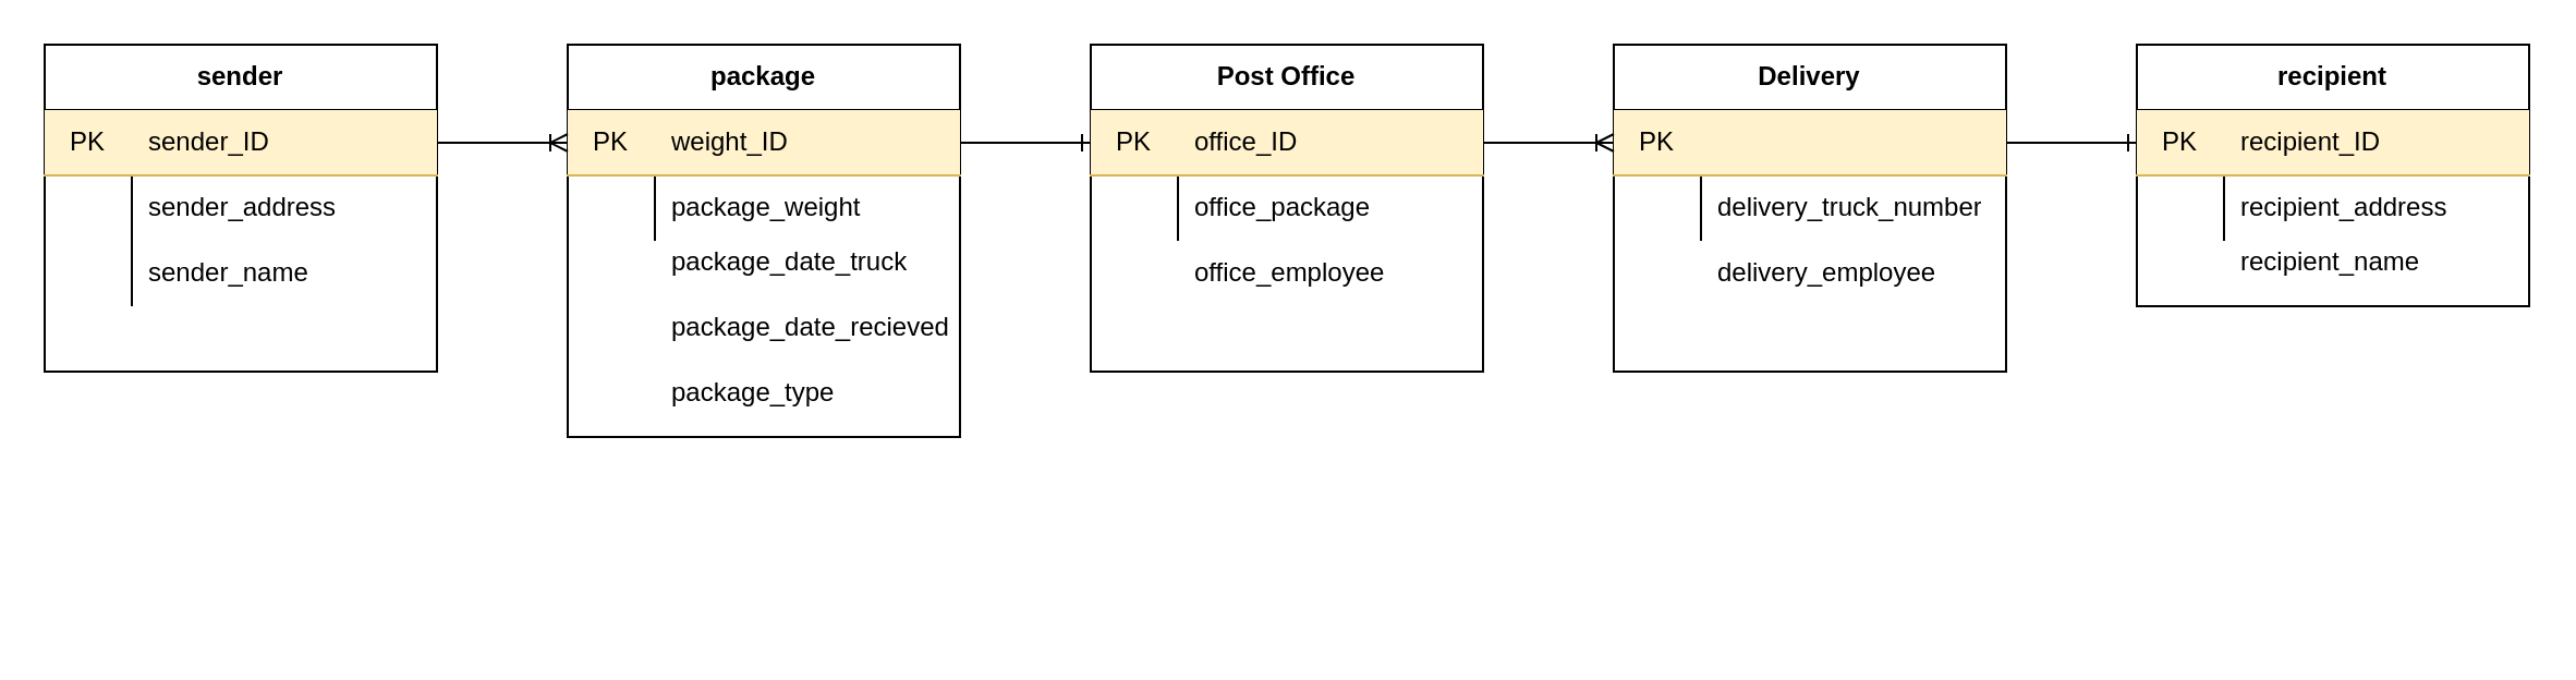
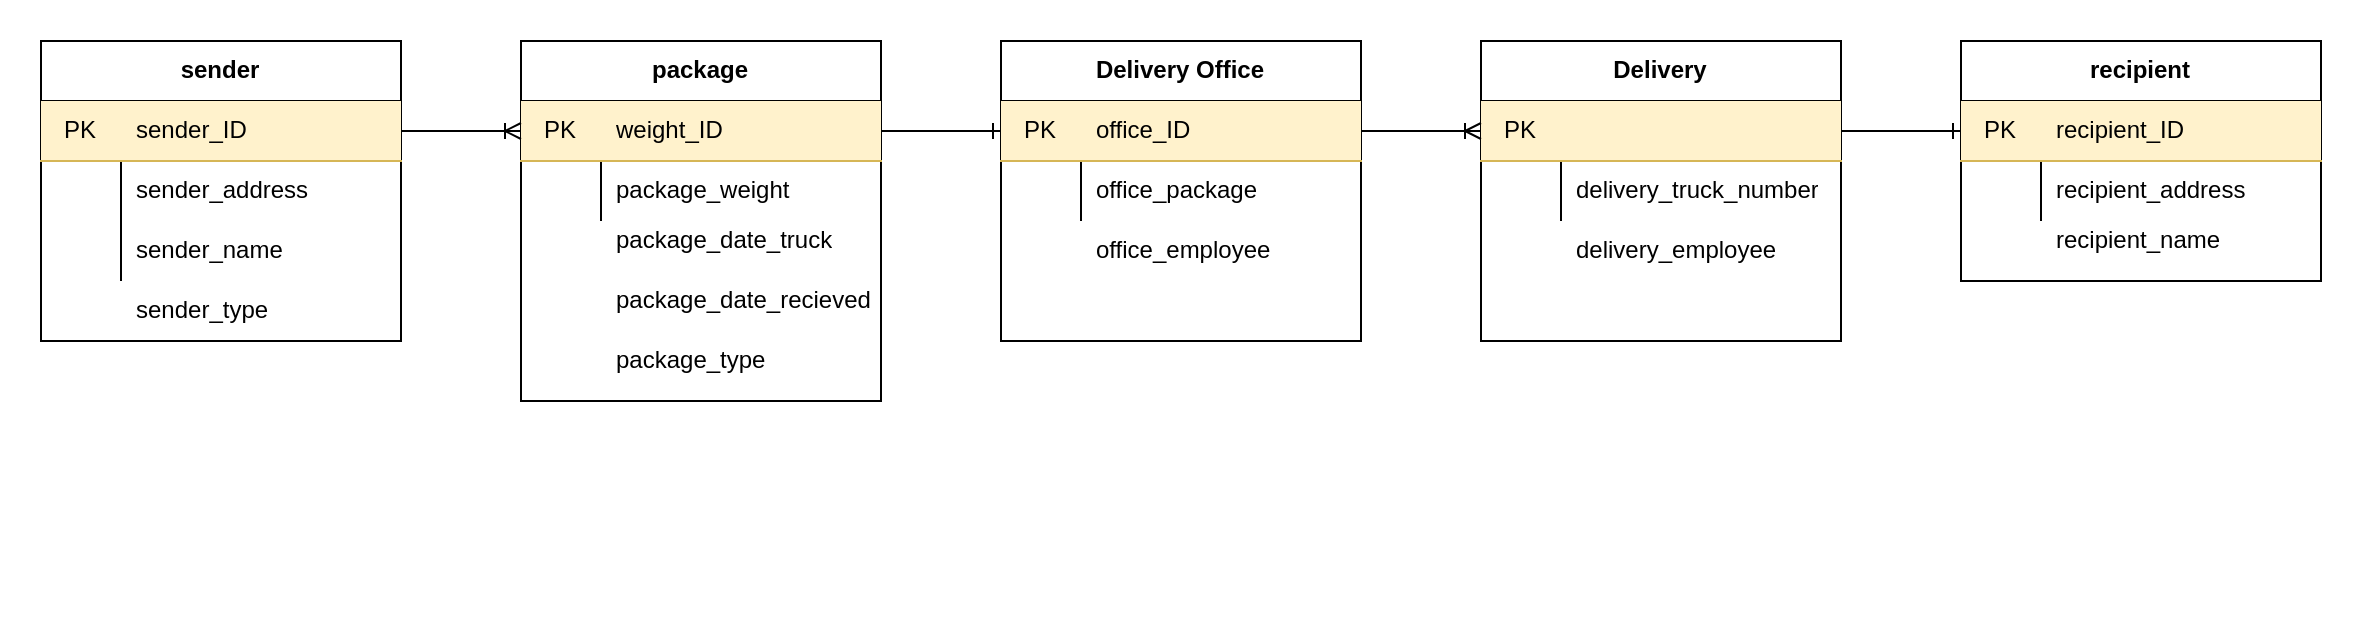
  <mxCell id="0" />
  <mxCell id="1" parent="0" />
  <mxCell id="2" value="sender" style="shape=table;html=1;whiteSpace=wrap;startSize=30;container=1;collapsible=0;childLayout=tableLayout;fixedRows=1;rowLines=0;fontStyle=1;align=center;" parent="1" vertex="1"><mxGeometry x="20" y="20" width="180" height="150" as="geometry" /></mxCell>
  <mxCell id="3" value="" style="shape=partialRectangle;html=1;whiteSpace=wrap;collapsible=0;dropTarget=0;pointerEvents=0;fillColor=#fff2cc;top=0;left=0;bottom=1;right=0;points=[[0,0.5],[1,0.5]];portConstraint=eastwest;strokeColor=#d6b656;" parent="2" vertex="1"><mxGeometry y="30" width="180" height="30" as="geometry" /></mxCell>
  <mxCell id="4" value="PK" style="shape=partialRectangle;html=1;whiteSpace=wrap;connectable=0;fillColor=none;top=0;left=0;bottom=0;right=0;overflow=hidden;" parent="3" vertex="1"><mxGeometry width="40" height="30" as="geometry" /></mxCell>
  <mxCell id="5" value="sender_ID" style="shape=partialRectangle;html=1;whiteSpace=wrap;connectable=0;fillColor=none;top=0;left=0;bottom=0;right=0;align=left;spacingLeft=6;overflow=hidden;" parent="3" vertex="1"><mxGeometry x="40" width="140" height="30" as="geometry" /></mxCell>
  <mxCell id="6" value="" style="shape=partialRectangle;html=1;whiteSpace=wrap;collapsible=0;dropTarget=0;pointerEvents=0;fillColor=none;top=0;left=0;bottom=0;right=0;points=[[0,0.5],[1,0.5]];portConstraint=eastwest;" parent="2" vertex="1"><mxGeometry y="60" width="180" height="30" as="geometry" /></mxCell>
  <mxCell id="7" value="" style="shape=partialRectangle;html=1;whiteSpace=wrap;connectable=0;fillColor=none;top=0;left=0;bottom=0;right=0;overflow=hidden;" parent="6" vertex="1"><mxGeometry width="40" height="30" as="geometry" /></mxCell>
  <mxCell id="8" value="sender_address" style="shape=partialRectangle;html=1;whiteSpace=wrap;connectable=0;fillColor=none;top=0;left=0;bottom=0;right=0;align=left;spacingLeft=6;overflow=hidden;" parent="6" vertex="1"><mxGeometry x="40" width="140" height="30" as="geometry" /></mxCell>
  <mxCell id="9" value="" style="shape=partialRectangle;html=1;whiteSpace=wrap;collapsible=0;dropTarget=0;pointerEvents=0;fillColor=none;top=0;left=0;bottom=0;right=0;points=[[0,0.5],[1,0.5]];portConstraint=eastwest;" parent="2" vertex="1"><mxGeometry y="90" width="180" height="30" as="geometry" /></mxCell>
  <mxCell id="10" value="" style="shape=partialRectangle;html=1;whiteSpace=wrap;connectable=0;fillColor=none;top=0;left=0;bottom=0;right=0;overflow=hidden;" parent="9" vertex="1"><mxGeometry width="40" height="30" as="geometry" /></mxCell>
  <mxCell id="11" value="&lt;span style=&quot;color: rgba(0 , 0 , 0 , 0) ; font-family: monospace ; font-size: 0px&quot;&gt;%3CmxGraphModel%3E%3Croot%3E%3CmxCell%20id%3D%220%22%2F%3E%3CmxCell%20id%3D%221%22%20parent%3D%220%22%2F%3E%3CmxCell%20id%3D%222%22%20value%3D%22%22%20style%3D%22shape%3DpartialRectangle%3Bhtml%3D1%3BwhiteSpace%3Dwrap%3Bcollapsible%3D0%3BdropTarget%3D0%3BpointerEvents%3D0%3BfillColor%3Dnone%3Btop%3D0%3Bleft%3D0%3Bbottom%3D0%3Bright%3D0%3Bpoints%3D%5B%5B0%2C0.5%5D%2C%5B1%2C0.5%5D%5D%3BportConstraint%3Deastwest%3B%22%20vertex%3D%221%22%20parent%3D%221%22%3E%3CmxGeometry%20x%3D%22540%22%20y%3D%22450%22%20width%3D%22180%22%20height%3D%2230%22%20as%3D%22geometry%22%2F%3E%3C%2FmxCell%3E%3CmxCell%20id%3D%223%22%20value%3D%22%22%20style%3D%22shape%3DpartialRectangle%3Bhtml%3D1%3BwhiteSpace%3Dwrap%3Bconnectable%3D0%3BfillColor%3Dnone%3Btop%3D0%3Bleft%3D0%3Bbottom%3D0%3Bright%3D0%3Boverflow%3Dhidden%3B%22%20vertex%3D%221%22%20parent%3D%222%22%3E%3CmxGeometry%20width%3D%2240%22%20height%3D%2230%22%20as%3D%22geometry%22%2F%3E%3C%2FmxCell%3E%3CmxCell%20id%3D%224%22%20value%3D%22address_street%22%20style%3D%22shape%3DpartialRectangle%3Bhtml%3D1%3BwhiteSpace%3Dwrap%3Bconnectable%3D0%3BfillColor%3Dnone%3Btop%3D0%3Bleft%3D0%3Bbottom%3D0%3Bright%3D0%3Balign%3Dleft%3BspacingLeft%3D6%3Boverflow%3Dhidden%3B%22%20vertex%3D%221%22%20parent%3D%222%22%3E%3CmxGeometry%20x%3D%2240%22%20width%3D%22140%22%20height%3D%2230%22%20as%3D%22geometry%22%2F%3E%3C%2FmxCell%3E%3C%2Froot%3E%3C%2FmxGraphModel%3E&lt;/span&gt;" style="shape=partialRectangle;html=1;whiteSpace=wrap;connectable=0;fillColor=none;top=0;left=0;bottom=0;right=0;align=left;spacingLeft=6;overflow=hidden;" parent="9" vertex="1"><mxGeometry x="40" width="140" height="30" as="geometry" /></mxCell>
  <mxCell id="12" value="sender_name" style="shape=partialRectangle;html=1;whiteSpace=wrap;connectable=0;fillColor=none;top=0;left=0;bottom=0;right=0;align=left;spacingLeft=6;overflow=hidden;" parent="1" vertex="1"><mxGeometry x="60" y="110" width="140" height="30" as="geometry" /></mxCell>
+ <mxCell id="13" value="sender_type" style="shape=partialRectangle;html=1;whiteSpace=wrap;connectable=0;fillColor=none;top=0;left=0;bottom=0;right=0;align=left;spacingLeft=6;overflow=hidden;" parent="1" vertex="1"><mxGeometry x="60" y="140" width="140" height="30" as="geometry" /></mxCell>
  <mxCell id="14" value="" style="group" parent="1" vertex="1" connectable="0"><mxGeometry x="260" y="20" width="180" height="270" as="geometry" /></mxCell>
  <mxCell id="15" value="package" style="shape=table;html=1;whiteSpace=wrap;startSize=30;container=1;collapsible=0;childLayout=tableLayout;fixedRows=1;rowLines=0;fontStyle=1;align=center;" parent="14" vertex="1"><mxGeometry width="180" height="180" as="geometry" /></mxCell>
  <mxCell id="16" value="" style="shape=partialRectangle;html=1;whiteSpace=wrap;collapsible=0;dropTarget=0;pointerEvents=0;fillColor=#fff2cc;top=0;left=0;bottom=1;right=0;points=[[0,0.5],[1,0.5]];portConstraint=eastwest;strokeColor=#d6b656;" parent="15" vertex="1"><mxGeometry y="30" width="180" height="30" as="geometry" /></mxCell>
  <mxCell id="17" value="PK" style="shape=partialRectangle;html=1;whiteSpace=wrap;connectable=0;fillColor=none;top=0;left=0;bottom=0;right=0;overflow=hidden;" parent="16" vertex="1"><mxGeometry width="40" height="30" as="geometry" /></mxCell>
  <mxCell id="18" value="weight_ID" style="shape=partialRectangle;html=1;whiteSpace=wrap;connectable=0;fillColor=none;top=0;left=0;bottom=0;right=0;align=left;spacingLeft=6;overflow=hidden;" parent="16" vertex="1"><mxGeometry x="40" width="140" height="30" as="geometry" /></mxCell>
  <mxCell id="19" value="" style="shape=partialRectangle;html=1;whiteSpace=wrap;collapsible=0;dropTarget=0;pointerEvents=0;fillColor=none;top=0;left=0;bottom=0;right=0;points=[[0,0.5],[1,0.5]];portConstraint=eastwest;" parent="15" vertex="1"><mxGeometry y="60" width="180" height="30" as="geometry" /></mxCell>
  <mxCell id="20" value="" style="shape=partialRectangle;html=1;whiteSpace=wrap;connectable=0;fillColor=none;top=0;left=0;bottom=0;right=0;overflow=hidden;" parent="19" vertex="1"><mxGeometry width="40" height="30" as="geometry" /></mxCell>
  <mxCell id="21" value="package_weight" style="shape=partialRectangle;html=1;whiteSpace=wrap;connectable=0;fillColor=none;top=0;left=0;bottom=0;right=0;align=left;spacingLeft=6;overflow=hidden;" parent="19" vertex="1"><mxGeometry x="40" width="140" height="30" as="geometry" /></mxCell>
  <mxCell id="22" value="" style="shape=partialRectangle;html=1;whiteSpace=wrap;collapsible=0;dropTarget=0;pointerEvents=0;fillColor=none;top=0;left=0;bottom=0;right=0;points=[[0,0.5],[1,0.5]];portConstraint=eastwest;" parent="14" vertex="1"><mxGeometry y="80.0" width="180" height="40.5" as="geometry" /></mxCell>
  <mxCell id="23" value="" style="shape=partialRectangle;html=1;whiteSpace=wrap;connectable=0;fillColor=none;top=0;left=0;bottom=0;right=0;overflow=hidden;" parent="22" vertex="1"><mxGeometry width="40" height="40.5" as="geometry" /></mxCell>
  <mxCell id="24" value="package_date_truck" style="shape=partialRectangle;html=1;whiteSpace=wrap;connectable=0;fillColor=none;top=0;left=0;bottom=0;right=0;align=left;spacingLeft=6;overflow=hidden;" parent="22" vertex="1"><mxGeometry x="40" width="140" height="40.5" as="geometry" /></mxCell>
  <mxCell id="25" value="" style="shape=partialRectangle;html=1;whiteSpace=wrap;collapsible=0;dropTarget=0;pointerEvents=0;fillColor=none;top=0;left=0;bottom=0;right=0;points=[[0,0.5],[1,0.5]];portConstraint=eastwest;" parent="14" vertex="1"><mxGeometry y="110" width="180" height="40.5" as="geometry" /></mxCell>
  <mxCell id="26" value="" style="shape=partialRectangle;html=1;whiteSpace=wrap;connectable=0;fillColor=none;top=0;left=0;bottom=0;right=0;overflow=hidden;" parent="25" vertex="1"><mxGeometry width="40" height="40.5" as="geometry" /></mxCell>
  <mxCell id="27" value="package_date_recieved" style="shape=partialRectangle;html=1;whiteSpace=wrap;connectable=0;fillColor=none;top=0;left=0;bottom=0;right=0;align=left;spacingLeft=6;overflow=hidden;" parent="25" vertex="1"><mxGeometry x="40" width="140" height="40.5" as="geometry" /></mxCell>
  <mxCell id="28" value="" style="shape=partialRectangle;html=1;whiteSpace=wrap;collapsible=0;dropTarget=0;pointerEvents=0;fillColor=none;top=0;left=0;bottom=0;right=0;points=[[0,0.5],[1,0.5]];portConstraint=eastwest;" parent="14" vertex="1"><mxGeometry y="140.0" width="180" height="40.5" as="geometry" /></mxCell>
  <mxCell id="29" value="" style="shape=partialRectangle;html=1;whiteSpace=wrap;connectable=0;fillColor=none;top=0;left=0;bottom=0;right=0;overflow=hidden;" parent="28" vertex="1"><mxGeometry width="40" height="40.5" as="geometry" /></mxCell>
  <mxCell id="30" value="package_type" style="shape=partialRectangle;html=1;whiteSpace=wrap;connectable=0;fillColor=none;top=0;left=0;bottom=0;right=0;align=left;spacingLeft=6;overflow=hidden;" parent="28" vertex="1"><mxGeometry x="40" width="140" height="40.5" as="geometry" /></mxCell>
  <mxCell id="31" value="" style="shape=partialRectangle;html=1;whiteSpace=wrap;connectable=0;fillColor=none;top=0;left=0;bottom=0;right=0;align=left;spacingLeft=6;overflow=hidden;" parent="1" vertex="1"><mxGeometry x="640" y="110" width="140" height="30" as="geometry" /></mxCell>
  <mxCell id="32" value="" style="shape=partialRectangle;html=1;whiteSpace=wrap;connectable=0;fillColor=none;top=0;left=0;bottom=0;right=0;align=left;spacingLeft=6;overflow=hidden;" parent="1" vertex="1"><mxGeometry x="640" y="70" width="140" height="40" as="geometry" /></mxCell>
  <mxCell id="33" value="" style="group" parent="1" vertex="1" connectable="0"><mxGeometry x="500" y="20" width="180" height="150" as="geometry" /></mxCell>
  <mxCell id="34" value="" style="group" parent="33" vertex="1" connectable="0"><mxGeometry width="180" height="150" as="geometry" /></mxCell>
- <mxCell id="35" value="Post Office" style="shape=table;html=1;whiteSpace=wrap;startSize=30;container=1;collapsible=0;childLayout=tableLayout;fixedRows=1;rowLines=0;fontStyle=1;align=center;" parent="34" vertex="1"><mxGeometry width="180" height="150" as="geometry" /></mxCell>
+ <mxCell id="35" value="Delivery Office" style="shape=table;html=1;whiteSpace=wrap;startSize=30;container=1;collapsible=0;childLayout=tableLayout;fixedRows=1;rowLines=0;fontStyle=1;align=center;" parent="34" vertex="1"><mxGeometry width="180" height="150" as="geometry" /></mxCell>
  <mxCell id="36" value="" style="shape=partialRectangle;html=1;whiteSpace=wrap;collapsible=0;dropTarget=0;pointerEvents=0;fillColor=#fff2cc;top=0;left=0;bottom=1;right=0;points=[[0,0.5],[1,0.5]];portConstraint=eastwest;strokeColor=#d6b656;" parent="35" vertex="1"><mxGeometry y="30" width="180" height="30" as="geometry" /></mxCell>
  <mxCell id="37" value="PK" style="shape=partialRectangle;html=1;whiteSpace=wrap;connectable=0;fillColor=none;top=0;left=0;bottom=0;right=0;overflow=hidden;" parent="36" vertex="1"><mxGeometry width="40" height="30" as="geometry" /></mxCell>
  <mxCell id="38" value="office_ID" style="shape=partialRectangle;html=1;whiteSpace=wrap;connectable=0;fillColor=none;top=0;left=0;bottom=0;right=0;align=left;spacingLeft=6;overflow=hidden;" parent="36" vertex="1"><mxGeometry x="40" width="140" height="30" as="geometry" /></mxCell>
  <mxCell id="39" value="" style="shape=partialRectangle;html=1;whiteSpace=wrap;collapsible=0;dropTarget=0;pointerEvents=0;fillColor=none;top=0;left=0;bottom=0;right=0;points=[[0,0.5],[1,0.5]];portConstraint=eastwest;" parent="35" vertex="1"><mxGeometry y="60" width="180" height="30" as="geometry" /></mxCell>
  <mxCell id="40" value="" style="shape=partialRectangle;html=1;whiteSpace=wrap;connectable=0;fillColor=none;top=0;left=0;bottom=0;right=0;overflow=hidden;" parent="39" vertex="1"><mxGeometry width="40" height="30" as="geometry" /></mxCell>
  <mxCell id="41" value="office_package" style="shape=partialRectangle;html=1;whiteSpace=wrap;connectable=0;fillColor=none;top=0;left=0;bottom=0;right=0;align=left;spacingLeft=6;overflow=hidden;" parent="39" vertex="1"><mxGeometry x="40" width="140" height="30" as="geometry" /></mxCell>
  <mxCell id="42" value="" style="shape=partialRectangle;html=1;whiteSpace=wrap;collapsible=0;dropTarget=0;pointerEvents=0;fillColor=none;top=0;left=0;bottom=0;right=0;points=[[0,0.5],[1,0.5]];portConstraint=eastwest;" parent="34" vertex="1"><mxGeometry y="90" width="180" height="30" as="geometry" /></mxCell>
  <mxCell id="43" value="" style="shape=partialRectangle;html=1;whiteSpace=wrap;connectable=0;fillColor=none;top=0;left=0;bottom=0;right=0;overflow=hidden;" parent="42" vertex="1"><mxGeometry width="40" height="30" as="geometry" /></mxCell>
  <mxCell id="44" value="office_employee" style="shape=partialRectangle;html=1;whiteSpace=wrap;connectable=0;fillColor=none;top=0;left=0;bottom=0;right=0;align=left;spacingLeft=6;overflow=hidden;" parent="42" vertex="1"><mxGeometry x="40" width="140" height="30" as="geometry" /></mxCell>
  <mxCell id="45" value="" style="group" parent="1" vertex="1" connectable="0"><mxGeometry x="740" y="20" width="180" height="150" as="geometry" /></mxCell>
  <mxCell id="46" value="" style="group" parent="45" vertex="1" connectable="0"><mxGeometry width="180" height="150" as="geometry" /></mxCell>
  <mxCell id="47" value="Delivery" style="shape=table;html=1;whiteSpace=wrap;startSize=30;container=1;collapsible=0;childLayout=tableLayout;fixedRows=1;rowLines=0;fontStyle=1;align=center;" parent="46" vertex="1"><mxGeometry width="180" height="150" as="geometry" /></mxCell>
  <mxCell id="48" value="" style="shape=partialRectangle;html=1;whiteSpace=wrap;collapsible=0;dropTarget=0;pointerEvents=0;fillColor=#fff2cc;top=0;left=0;bottom=1;right=0;points=[[0,0.5],[1,0.5]];portConstraint=eastwest;strokeColor=#d6b656;" parent="47" vertex="1"><mxGeometry y="30" width="180" height="30" as="geometry" /></mxCell>
  <mxCell id="49" value="PK" style="shape=partialRectangle;html=1;whiteSpace=wrap;connectable=0;fillColor=none;top=0;left=0;bottom=0;right=0;overflow=hidden;" parent="48" vertex="1"><mxGeometry width="40" height="30" as="geometry" /></mxCell>
  <mxCell id="50" value="" style="shape=partialRectangle;html=1;whiteSpace=wrap;collapsible=0;dropTarget=0;pointerEvents=0;fillColor=none;top=0;left=0;bottom=0;right=0;points=[[0,0.5],[1,0.5]];portConstraint=eastwest;" parent="47" vertex="1"><mxGeometry y="60" width="180" height="30" as="geometry" /></mxCell>
  <mxCell id="51" value="" style="shape=partialRectangle;html=1;whiteSpace=wrap;connectable=0;fillColor=none;top=0;left=0;bottom=0;right=0;overflow=hidden;" parent="50" vertex="1"><mxGeometry width="40" height="30" as="geometry" /></mxCell>
  <mxCell id="52" value="delivery_truck_number" style="shape=partialRectangle;html=1;whiteSpace=wrap;connectable=0;fillColor=none;top=0;left=0;bottom=0;right=0;align=left;spacingLeft=6;overflow=hidden;" parent="50" vertex="1"><mxGeometry x="40" width="140" height="30" as="geometry" /></mxCell>
  <mxCell id="53" value="" style="shape=partialRectangle;html=1;whiteSpace=wrap;collapsible=0;dropTarget=0;pointerEvents=0;fillColor=none;top=0;left=0;bottom=0;right=0;points=[[0,0.5],[1,0.5]];portConstraint=eastwest;" parent="46" vertex="1"><mxGeometry y="90" width="180" height="30" as="geometry" /></mxCell>
  <mxCell id="54" value="" style="shape=partialRectangle;html=1;whiteSpace=wrap;connectable=0;fillColor=none;top=0;left=0;bottom=0;right=0;overflow=hidden;" parent="53" vertex="1"><mxGeometry width="40" height="30" as="geometry" /></mxCell>
  <mxCell id="55" value="delivery_employee" style="shape=partialRectangle;html=1;whiteSpace=wrap;connectable=0;fillColor=none;top=0;left=0;bottom=0;right=0;align=left;spacingLeft=6;overflow=hidden;" parent="53" vertex="1"><mxGeometry x="40" width="140" height="30" as="geometry" /></mxCell>
  <mxCell id="56" style="edgeStyle=orthogonalEdgeStyle;rounded=0;orthogonalLoop=1;jettySize=auto;html=1;exitX=1;exitY=0.5;exitDx=0;exitDy=0;entryX=0;entryY=0.5;entryDx=0;entryDy=0;endArrow=ERoneToMany;endFill=0;" parent="1" source="3" target="16" edge="1"><mxGeometry relative="1" as="geometry" /></mxCell>
  <mxCell id="57" style="edgeStyle=orthogonalEdgeStyle;rounded=0;orthogonalLoop=1;jettySize=auto;html=1;entryX=0;entryY=0.5;entryDx=0;entryDy=0;endArrow=ERone;endFill=0;" parent="1" source="16" target="36" edge="1"><mxGeometry relative="1" as="geometry" /></mxCell>
  <mxCell id="58" style="edgeStyle=orthogonalEdgeStyle;rounded=0;orthogonalLoop=1;jettySize=auto;html=1;entryX=0;entryY=0.5;entryDx=0;entryDy=0;endArrow=ERoneToMany;endFill=0;" parent="1" source="36" target="48" edge="1"><mxGeometry relative="1" as="geometry" /></mxCell>
  <mxCell id="59" style="edgeStyle=orthogonalEdgeStyle;rounded=0;orthogonalLoop=1;jettySize=auto;html=1;entryX=0;entryY=0.5;entryDx=0;entryDy=0;endArrow=ERone;endFill=0;" parent="1" source="48" target="64" edge="1"><mxGeometry relative="1" as="geometry" /></mxCell>
  <mxCell id="60" value="" style="group" parent="1" vertex="1" connectable="0"><mxGeometry x="980" y="20" width="180" height="190" as="geometry" /></mxCell>
  <mxCell id="61" value="" style="group" parent="60" vertex="1" connectable="0"><mxGeometry width="180" height="190" as="geometry" /></mxCell>
  <mxCell id="62" value="" style="group" parent="61" vertex="1" connectable="0"><mxGeometry width="180" height="190" as="geometry" /></mxCell>
  <mxCell id="63" value="recipient" style="shape=table;html=1;whiteSpace=wrap;startSize=30;container=1;collapsible=0;childLayout=tableLayout;fixedRows=1;rowLines=0;fontStyle=1;align=center;" parent="62" vertex="1"><mxGeometry width="180" height="120" as="geometry" /></mxCell>
  <mxCell id="64" value="" style="shape=partialRectangle;html=1;whiteSpace=wrap;collapsible=0;dropTarget=0;pointerEvents=0;fillColor=#fff2cc;top=0;left=0;bottom=1;right=0;points=[[0,0.5],[1,0.5]];portConstraint=eastwest;strokeColor=#d6b656;" parent="63" vertex="1"><mxGeometry y="30" width="180" height="30" as="geometry" /></mxCell>
  <mxCell id="65" value="PK" style="shape=partialRectangle;html=1;whiteSpace=wrap;connectable=0;fillColor=none;top=0;left=0;bottom=0;right=0;overflow=hidden;" parent="64" vertex="1"><mxGeometry width="40" height="30" as="geometry" /></mxCell>
  <mxCell id="66" value="recipient_ID" style="shape=partialRectangle;html=1;whiteSpace=wrap;connectable=0;fillColor=none;top=0;left=0;bottom=0;right=0;align=left;spacingLeft=6;overflow=hidden;" parent="64" vertex="1"><mxGeometry x="40" width="140" height="30" as="geometry" /></mxCell>
  <mxCell id="67" value="" style="shape=partialRectangle;html=1;whiteSpace=wrap;collapsible=0;dropTarget=0;pointerEvents=0;fillColor=none;top=0;left=0;bottom=0;right=0;points=[[0,0.5],[1,0.5]];portConstraint=eastwest;" parent="63" vertex="1"><mxGeometry y="60" width="180" height="30" as="geometry" /></mxCell>
  <mxCell id="68" value="" style="shape=partialRectangle;html=1;whiteSpace=wrap;connectable=0;fillColor=none;top=0;left=0;bottom=0;right=0;overflow=hidden;" parent="67" vertex="1"><mxGeometry width="40" height="30" as="geometry" /></mxCell>
  <mxCell id="69" value="recipient_address" style="shape=partialRectangle;html=1;whiteSpace=wrap;connectable=0;fillColor=none;top=0;left=0;bottom=0;right=0;align=left;spacingLeft=6;overflow=hidden;" parent="67" vertex="1"><mxGeometry x="40" width="140" height="30" as="geometry" /></mxCell>
  <mxCell id="70" value="" style="shape=partialRectangle;html=1;whiteSpace=wrap;collapsible=0;dropTarget=0;pointerEvents=0;fillColor=none;top=0;left=0;bottom=0;right=0;points=[[0,0.5],[1,0.5]];portConstraint=eastwest;" parent="62" vertex="1"><mxGeometry y="85.25" width="180" height="30" as="geometry" /></mxCell>
  <mxCell id="71" value="" style="shape=partialRectangle;html=1;whiteSpace=wrap;connectable=0;fillColor=none;top=0;left=0;bottom=0;right=0;overflow=hidden;" parent="70" vertex="1"><mxGeometry width="40" height="30" as="geometry" /></mxCell>
  <mxCell id="72" value="recipient_name" style="shape=partialRectangle;html=1;whiteSpace=wrap;connectable=0;fillColor=none;top=0;left=0;bottom=0;right=0;align=left;spacingLeft=6;overflow=hidden;" parent="70" vertex="1"><mxGeometry x="40" width="140" height="30" as="geometry" /></mxCell>
